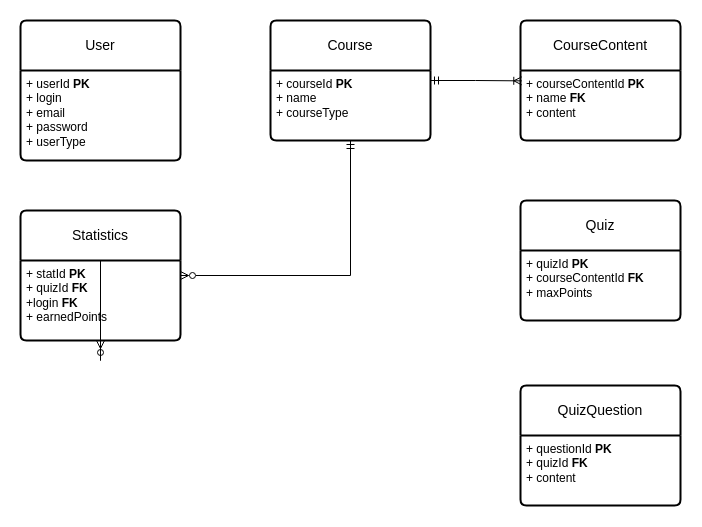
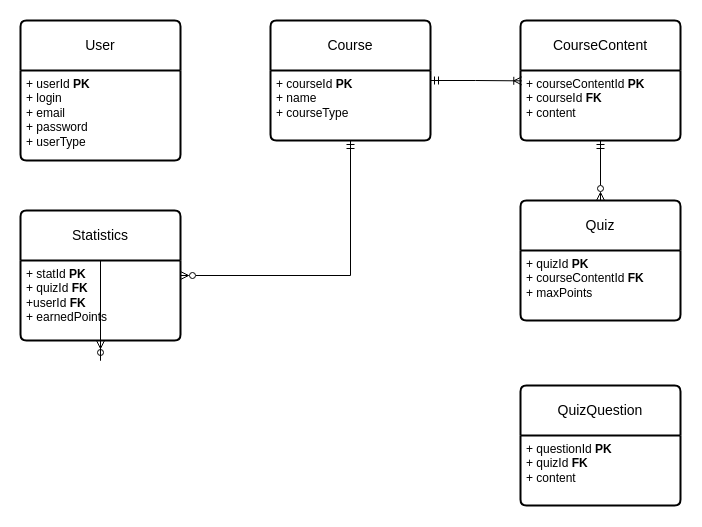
  <mxCell id="0" />
  <mxCell id="1" parent="0" />
  <mxCell id="2" value="User" style="swimlane;childLayout=stackLayout;horizontal=1;startSize=50;horizontalStack=0;rounded=1;fontSize=14;fontStyle=0;strokeWidth=2;resizeParent=0;resizeLast=1;shadow=0;dashed=0;align=center;arcSize=4;whiteSpace=wrap;html=1;" vertex="1" parent="1"><mxGeometry x="20" y="20" width="160" height="140" as="geometry" /></mxCell>
  <mxCell id="3" value="+ userId &lt;b&gt;PK&lt;/b&gt;&lt;br&gt;+ login&lt;br&gt;+ email&lt;br&gt;+ password&lt;br&gt;+ userType" style="align=left;strokeColor=none;fillColor=none;spacingLeft=4;fontSize=12;verticalAlign=top;resizable=0;rotatable=0;part=1;html=1;" vertex="1" parent="2"><mxGeometry y="50" width="160" height="90" as="geometry" /></mxCell>
  <mxCell id="4" style="edgeStyle=orthogonalEdgeStyle;rounded=0;orthogonalLoop=1;jettySize=auto;html=1;entryX=0.008;entryY=0.148;entryDx=0;entryDy=0;entryPerimeter=0;endArrow=ERoneToMany;endFill=0;startArrow=ERmandOne;startFill=0;" edge="1" parent="1" source="5" target="9"><mxGeometry relative="1" as="geometry" /></mxCell>
  <mxCell id="5" value="Course" style="swimlane;childLayout=stackLayout;horizontal=1;startSize=50;horizontalStack=0;rounded=1;fontSize=14;fontStyle=0;strokeWidth=2;resizeParent=0;resizeLast=1;shadow=0;dashed=0;align=center;arcSize=4;whiteSpace=wrap;html=1;" vertex="1" parent="1"><mxGeometry x="270" y="20" width="160" height="120" as="geometry" /></mxCell>
  <mxCell id="6" value="+ courseId &lt;b&gt;PK&lt;/b&gt;&lt;br&gt;+ name&lt;br&gt;+ courseType" style="align=left;strokeColor=none;fillColor=none;spacingLeft=4;fontSize=12;verticalAlign=top;resizable=0;rotatable=0;part=1;html=1;" vertex="1" parent="5"><mxGeometry y="50" width="160" height="70" as="geometry" /></mxCell>
+ <mxCell id="7" style="edgeStyle=orthogonalEdgeStyle;rounded=0;orthogonalLoop=1;jettySize=auto;html=1;entryX=0.5;entryY=0;entryDx=0;entryDy=0;endArrow=ERzeroToMany;endFill=0;startArrow=ERmandOne;startFill=0;" edge="1" parent="1" source="8" target="10"><mxGeometry relative="1" as="geometry" /></mxCell>
  <mxCell id="8" value="CourseContent" style="swimlane;childLayout=stackLayout;horizontal=1;startSize=50;horizontalStack=0;rounded=1;fontSize=14;fontStyle=0;strokeWidth=2;resizeParent=0;resizeLast=1;shadow=0;dashed=0;align=center;arcSize=4;whiteSpace=wrap;html=1;" vertex="1" parent="1"><mxGeometry x="520" y="20" width="160" height="120" as="geometry" /></mxCell>
- <mxCell id="9" value="+ courseContentId &lt;b&gt;PK&lt;/b&gt;&lt;br&gt;+ name &lt;b&gt;FK&lt;/b&gt;&lt;br&gt;+ content" style="align=left;strokeColor=none;fillColor=none;spacingLeft=4;fontSize=12;verticalAlign=top;resizable=0;rotatable=0;part=1;html=1;" vertex="1" parent="8"><mxGeometry y="50" width="160" height="70" as="geometry" /></mxCell>
+ <mxCell id="9" value="+ courseContentId &lt;b&gt;PK&lt;/b&gt;&lt;br&gt;+ courseId &lt;b&gt;FK&lt;/b&gt;&lt;br&gt;+ content" style="align=left;strokeColor=none;fillColor=none;spacingLeft=4;fontSize=12;verticalAlign=top;resizable=0;rotatable=0;part=1;html=1;" vertex="1" parent="8"><mxGeometry y="50" width="160" height="70" as="geometry" /></mxCell>
  <mxCell id="10" value="Quiz" style="swimlane;childLayout=stackLayout;horizontal=1;startSize=50;horizontalStack=0;rounded=1;fontSize=14;fontStyle=0;strokeWidth=2;resizeParent=0;resizeLast=1;shadow=0;dashed=0;align=center;arcSize=4;whiteSpace=wrap;html=1;" vertex="1" parent="1"><mxGeometry x="520" y="200" width="160" height="120" as="geometry" /></mxCell>
  <mxCell id="11" value="+ quizId &lt;b&gt;PK&lt;/b&gt;&lt;br&gt;+ courseContentId &lt;b&gt;FK&lt;/b&gt;&lt;br&gt;+ maxPoints" style="align=left;strokeColor=none;fillColor=none;spacingLeft=4;fontSize=12;verticalAlign=top;resizable=0;rotatable=0;part=1;html=1;" vertex="1" parent="10"><mxGeometry y="50" width="160" height="70" as="geometry" /></mxCell>
  <mxCell id="12" value="QuizQuestion" style="swimlane;childLayout=stackLayout;horizontal=1;startSize=50;horizontalStack=0;rounded=1;fontSize=14;fontStyle=0;strokeWidth=2;resizeParent=0;resizeLast=1;shadow=0;dashed=0;align=center;arcSize=4;whiteSpace=wrap;html=1;" vertex="1" parent="1"><mxGeometry x="520" y="385" width="160" height="120" as="geometry" /></mxCell>
  <mxCell id="13" value="+ questionId &lt;b&gt;PK&lt;/b&gt;&lt;br&gt;+ quizId &lt;b&gt;FK&lt;/b&gt;&lt;br&gt;+ content" style="align=left;strokeColor=none;fillColor=none;spacingLeft=4;fontSize=12;verticalAlign=top;resizable=0;rotatable=0;part=1;html=1;" vertex="1" parent="12"><mxGeometry y="50" width="160" height="70" as="geometry" /></mxCell>
  <mxCell id="14" style="edgeStyle=orthogonalEdgeStyle;rounded=0;orthogonalLoop=1;jettySize=auto;html=1;endArrow=ERmandOne;endFill=0;startArrow=ERzeroToMany;startFill=0;" edge="1" parent="1" source="16" target="17"><mxGeometry relative="1" as="geometry" /></mxCell>
  <mxCell id="15" style="edgeStyle=orthogonalEdgeStyle;rounded=0;orthogonalLoop=1;jettySize=auto;html=1;exitX=1;exitY=0.5;exitDx=0;exitDy=0;endArrow=ERmandOne;endFill=0;startArrow=ERzeroToMany;startFill=0;" edge="1" parent="1" source="16" target="6"><mxGeometry relative="1" as="geometry" /></mxCell>
  <mxCell id="16" value="Statistics" style="swimlane;childLayout=stackLayout;horizontal=1;startSize=50;horizontalStack=0;rounded=1;fontSize=14;fontStyle=0;strokeWidth=2;resizeParent=0;resizeLast=1;shadow=0;dashed=0;align=center;arcSize=4;whiteSpace=wrap;html=1;" vertex="1" parent="1"><mxGeometry x="20" y="210" width="160" height="130" as="geometry" /></mxCell>
- <mxCell id="17" value="+ statId &lt;b&gt;PK&lt;/b&gt;&lt;br&gt;+ quizId &lt;b&gt;FK&lt;/b&gt;&lt;br&gt;+login &lt;b&gt;FK&lt;/b&gt;&lt;br&gt;+ earnedPoints" style="align=left;strokeColor=none;fillColor=none;spacingLeft=4;fontSize=12;verticalAlign=top;resizable=0;rotatable=0;part=1;html=1;" vertex="1" parent="16"><mxGeometry y="50" width="160" height="80" as="geometry" /></mxCell>
+ <mxCell id="17" value="+ statId &lt;b&gt;PK&lt;/b&gt;&lt;br&gt;+ quizId &lt;b&gt;FK&lt;/b&gt;&lt;br&gt;+userId &lt;b&gt;FK&lt;/b&gt;&lt;br&gt;+ earnedPoints" style="align=left;strokeColor=none;fillColor=none;spacingLeft=4;fontSize=12;verticalAlign=top;resizable=0;rotatable=0;part=1;html=1;" vertex="1" parent="16"><mxGeometry y="50" width="160" height="80" as="geometry" /></mxCell>
